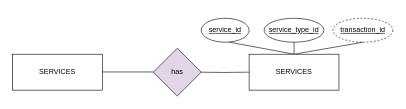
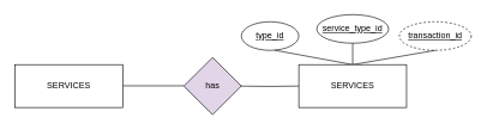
  <mxCell id="0" />
  <mxCell id="1" parent="0" />
- <mxCell id="2" value="&lt;u&gt;service_id&lt;/u&gt;" style="ellipse;whiteSpace=wrap;html=1;" vertex="1" parent="1"><mxGeometry x="335" y="30" width="80" height="40" as="geometry" /></mxCell>
+ <mxCell id="2" value="&lt;u&gt;type_id&lt;/u&gt;" style="ellipse;whiteSpace=wrap;html=1;" vertex="1" parent="1"><mxGeometry x="335" y="30" width="80" height="40" as="geometry" /></mxCell>
  <mxCell id="3" value="" style="endArrow=none;html=1;rounded=0;entryX=0.584;entryY=0.997;entryDx=0;entryDy=0;entryPerimeter=0;exitX=0.5;exitY=0;exitDx=0;exitDy=0;" edge="1" parent="1" source="8" target="2"><mxGeometry width="50" height="50" relative="1" as="geometry"><mxPoint x="480" y="100" as="sourcePoint" /><mxPoint x="500" y="250" as="targetPoint" /></mxGeometry></mxCell>
- <mxCell id="4" value="&lt;u&gt;service_type_id&lt;/u&gt;" style="ellipse;whiteSpace=wrap;html=1;" vertex="1" parent="1"><mxGeometry x="440" y="30" width="100" height="40" as="geometry" /></mxCell>
+ <mxCell id="4" value="&lt;u&gt;service_type_id&lt;/u&gt;" style="ellipse;whiteSpace=wrap;html=1;" vertex="1" parent="1"><mxGeometry x="440" y="20" width="100" height="40" as="geometry" /></mxCell>
  <mxCell id="5" value="" style="endArrow=none;html=1;rounded=0;entryX=0.5;entryY=1;entryDx=0;entryDy=0;exitX=0.5;exitY=0;exitDx=0;exitDy=0;" edge="1" target="4" parent="1" source="8"><mxGeometry width="50" height="50" relative="1" as="geometry"><mxPoint x="487.5" y="90" as="sourcePoint" /><mxPoint x="590" y="240" as="targetPoint" /></mxGeometry></mxCell>
  <mxCell id="6" value="&lt;u&gt;transaction_id&lt;/u&gt;" style="ellipse;whiteSpace=wrap;html=1;dashed=1;" vertex="1" parent="1"><mxGeometry x="555" y="30" width="100" height="40" as="geometry" /></mxCell>
  <mxCell id="7" value="" style="endArrow=none;html=1;rounded=0;entryX=0.5;entryY=1;entryDx=0;entryDy=0;exitX=0.5;exitY=0;exitDx=0;exitDy=0;" edge="1" target="6" parent="1" source="8"><mxGeometry width="50" height="50" relative="1" as="geometry"><mxPoint x="487.5" y="90" as="sourcePoint" /><mxPoint x="700" y="250" as="targetPoint" /></mxGeometry></mxCell>
  <mxCell id="8" value="SERVICES" style="rounded=0;whiteSpace=wrap;html=1;" vertex="1" parent="1"><mxGeometry x="415" y="90" width="150" height="60" as="geometry" /></mxCell>
  <mxCell id="9" value="" style="endArrow=none;html=1;rounded=0;edgeStyle=orthogonalEdgeStyle;entryX=0;entryY=0.5;entryDx=0;entryDy=0;" edge="1" parent="1" target="8"><mxGeometry width="50" height="50" relative="1" as="geometry"><mxPoint x="330" y="120" as="sourcePoint" /><mxPoint x="440" y="160" as="targetPoint" /></mxGeometry></mxCell>
  <mxCell id="10" value="has" style="rhombus;whiteSpace=wrap;html=1;fillColor=#e1d5e7;" vertex="1" parent="1"><mxGeometry x="255" y="80" width="80" height="80" as="geometry" /></mxCell>
  <mxCell id="11" value="" style="endArrow=none;html=1;rounded=0;edgeStyle=orthogonalEdgeStyle;entryX=0;entryY=0.5;entryDx=0;entryDy=0;" edge="1" parent="1"><mxGeometry width="50" height="50" relative="1" as="geometry"><mxPoint x="170" y="119.66" as="sourcePoint" /><mxPoint x="255" y="119.66" as="targetPoint" /></mxGeometry></mxCell>
  <mxCell id="12" value="SERVICES" style="rounded=0;whiteSpace=wrap;html=1;" vertex="1" parent="1"><mxGeometry x="20" y="90" width="150" height="60" as="geometry" /></mxCell>
